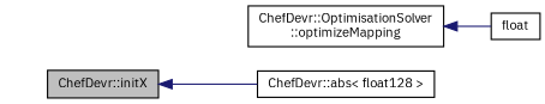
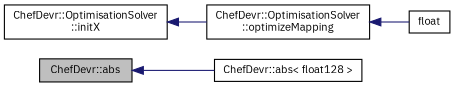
  digraph {
    fontname="IBM Plex Sans"
    rankdir=LR
    node [color=black fillcolor=white fontname="IBM Plex Sans" fontsize=10 shape=record style=filled]
    edge [color=midnightblue dir=back fontname="IBM Plex Sans" fontsize=10 labelfontname=FreeSans labelfontsize=10 style=solid]
-   n1 [fillcolor=grey75 fontcolor=black height=0.2 label="ChefDevr::initX" width=0.4]
+   n1 [fillcolor=grey75 fontcolor=black height=0.2 label="ChefDevr::abs" width=0.4]
    n2 [height=0.2 label="ChefDevr::abs\< float128 \>" width=0.4]
+   n3 [height=0.2 label="ChefDevr::OptimisationSolver\l::initX" width=0.4]
    n4 [height=0.2 label="ChefDevr::OptimisationSolver\l::optimizeMapping" width=0.4]
    n5 [height=0.2 label=float width=0.4]
    n1 -> n2
+   n3 -> n4
    n4 -> n5
  }
